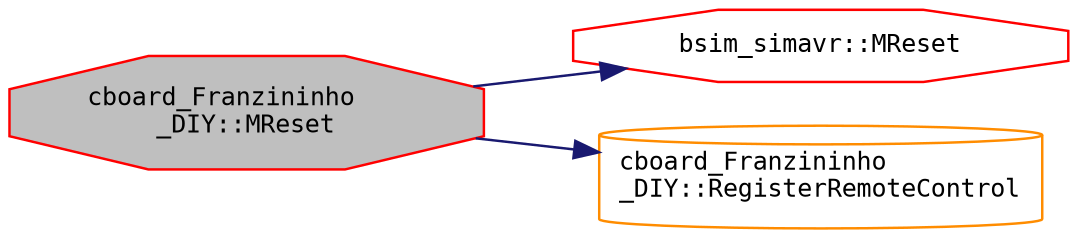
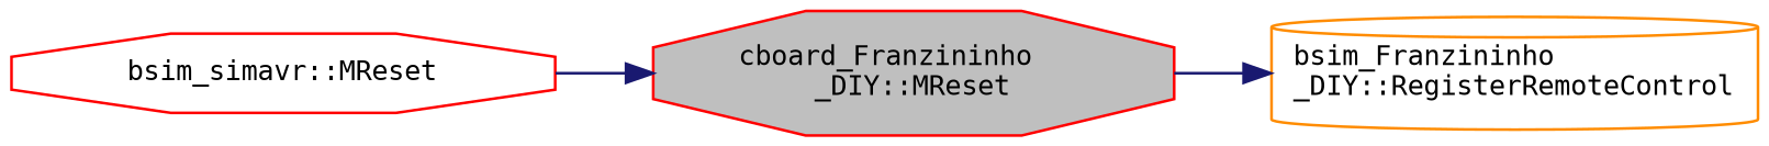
  digraph {
    fontname="DejaVu Sans Mono"
    rankdir=LR
    node [color=red fillcolor=white fontname="DejaVu Sans Mono" fontsize=10 shape=octagon style=filled]
    edge [color=midnightblue fontname="DejaVu Sans Mono" fontsize=10 labelfontname=Helvetica labelfontsize=10 style=solid]
    n1 [fillcolor=grey75 fontcolor=black height=0.2 label="cboard_Franzininho\l_DIY::MReset" width=0.4]
    n2 [height=0.2 label="bsim_simavr::MReset" width=0.4]
-   n3 [color=darkorange height=0.2 label="cboard_Franzininho\l_DIY::RegisterRemoteControl" shape=cylinder width=0.4]
-   n1 -> n2
+   n3 [color=darkorange height=0.2 label="bsim_Franzininho\l_DIY::RegisterRemoteControl" shape=cylinder width=0.4]
+   n2 -> n1
    n1 -> n3
  }
